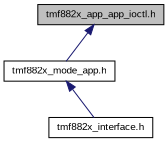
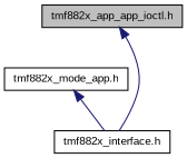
  digraph {
    fontname="Liberation Sans"
    node [color=black fillcolor=white fontname="Liberation Sans" fontsize=10 shape=record style=filled]
    edge [color=midnightblue dir=back fontname="Liberation Sans" fontsize=10 labelfontname=Helvetica labelfontsize=10 style=solid]
    n1 [fillcolor=grey75 fontcolor=black height=0.2 label="tmf882x_app_app_ioctl.h" width=0.4]
    n2 [height=0.2 label="tmf882x_mode_app.h" width=0.4]
    n3 [height=0.2 label="tmf882x_interface.h" width=0.4]
-   n1 -> n2
+   n1 -> n3
    n2 -> n3
  }
